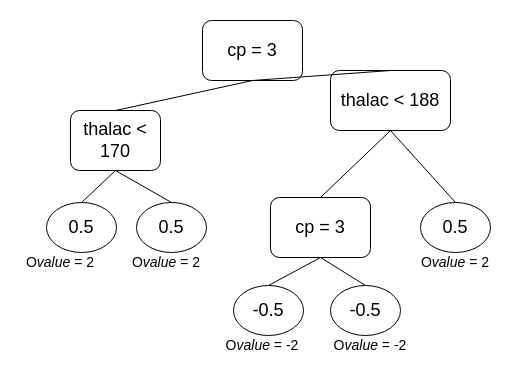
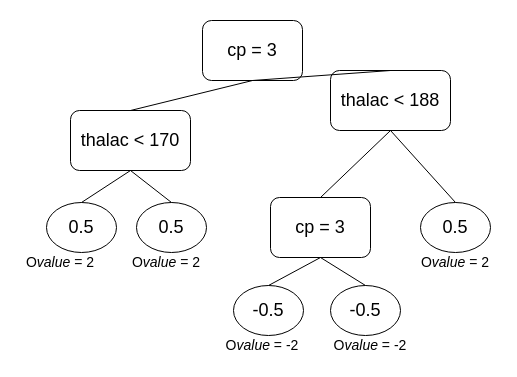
  <mxCell id="0" />
  <mxCell id="1" parent="0" />
  <mxCell id="2" value="&lt;font style=&quot;font-size: 18px&quot;&gt;cp = 3&lt;/font&gt;" style="rounded=1;whiteSpace=wrap;html=1;" vertex="1" parent="1"><mxGeometry x="202" y="20" width="100" height="60" as="geometry" /></mxCell>
- <mxCell id="3" value="&lt;font style=&quot;font-size: 18px&quot;&gt;thalac &amp;lt; 170&lt;/font&gt;" style="rounded=1;whiteSpace=wrap;html=1;" vertex="1" parent="1"><mxGeometry x="70" y="110" width="90" height="60" as="geometry" /></mxCell>
+ <mxCell id="3" value="&lt;font style=&quot;font-size: 18px&quot;&gt;thalac &amp;lt; 170&lt;/font&gt;" style="rounded=1;whiteSpace=wrap;html=1;" vertex="1" parent="1"><mxGeometry x="70" y="110" width="120" height="60" as="geometry" /></mxCell>
  <mxCell id="4" value="&lt;font style=&quot;font-size: 18px&quot;&gt;0.5&lt;/font&gt;" style="ellipse;whiteSpace=wrap;html=1;" vertex="1" parent="1"><mxGeometry x="46" y="202" width="70" height="50" as="geometry" /></mxCell>
  <mxCell id="5" value="&lt;font style=&quot;font-size: 18px&quot;&gt;0.5&lt;/font&gt;" style="ellipse;whiteSpace=wrap;html=1;" vertex="1" parent="1"><mxGeometry x="136" y="202" width="70" height="50" as="geometry" /></mxCell>
  <mxCell id="6" value="" style="endArrow=none;html=1;exitX=0.5;exitY=0;exitDx=0;exitDy=0;entryX=0.5;entryY=1;entryDx=0;entryDy=0;" edge="1" parent="1" source="3" target="2"><mxGeometry width="50" height="50" relative="1" as="geometry"><mxPoint x="300" y="165" as="sourcePoint" /><mxPoint x="350" y="115" as="targetPoint" /></mxGeometry></mxCell>
  <mxCell id="7" value="" style="endArrow=none;html=1;exitX=0.5;exitY=0;exitDx=0;exitDy=0;entryX=0.5;entryY=1;entryDx=0;entryDy=0;" edge="1" parent="1" source="4" target="3"><mxGeometry width="50" height="50" relative="1" as="geometry"><mxPoint x="240" y="125" as="sourcePoint" /><mxPoint x="290" y="75" as="targetPoint" /></mxGeometry></mxCell>
  <mxCell id="8" value="" style="endArrow=none;html=1;exitX=0.5;exitY=0;exitDx=0;exitDy=0;entryX=0.5;entryY=1;entryDx=0;entryDy=0;" edge="1" parent="1" source="5" target="3"><mxGeometry width="50" height="50" relative="1" as="geometry"><mxPoint x="240" y="125" as="sourcePoint" /><mxPoint x="290" y="75" as="targetPoint" /></mxGeometry></mxCell>
  <mxCell id="9" value="&lt;font style=&quot;font-size: 18px&quot;&gt;thalac &amp;lt; 188&lt;/font&gt;" style="rounded=1;whiteSpace=wrap;html=1;" vertex="1" parent="1"><mxGeometry x="330" y="70" width="120" height="60" as="geometry" /></mxCell>
  <mxCell id="10" value="&lt;font style=&quot;font-size: 18px&quot;&gt;0.5&lt;/font&gt;" style="ellipse;whiteSpace=wrap;html=1;" vertex="1" parent="1"><mxGeometry x="420" y="202" width="70" height="50" as="geometry" /></mxCell>
  <mxCell id="11" value="" style="endArrow=none;html=1;exitX=0.5;exitY=0;exitDx=0;exitDy=0;entryX=0.5;entryY=1;entryDx=0;entryDy=0;" edge="1" parent="1" source="10" target="9"><mxGeometry width="50" height="50" relative="1" as="geometry"><mxPoint x="240" y="165" as="sourcePoint" /><mxPoint x="370" y="165" as="targetPoint" /></mxGeometry></mxCell>
  <mxCell id="12" value="" style="endArrow=none;html=1;exitX=0.5;exitY=1;exitDx=0;exitDy=0;entryX=0.5;entryY=0;entryDx=0;entryDy=0;" edge="1" parent="1" source="2" target="9"><mxGeometry width="50" height="50" relative="1" as="geometry"><mxPoint x="340" y="165" as="sourcePoint" /><mxPoint x="390" y="115" as="targetPoint" /></mxGeometry></mxCell>
  <mxCell id="13" value="&lt;font style=&quot;font-size: 18px&quot;&gt;cp = 3&lt;/font&gt;" style="rounded=1;whiteSpace=wrap;html=1;" vertex="1" parent="1"><mxGeometry x="270" y="197" width="100" height="60" as="geometry" /></mxCell>
  <mxCell id="14" value="&lt;font style=&quot;font-size: 18px&quot;&gt;-0.5&lt;/font&gt;" style="ellipse;whiteSpace=wrap;html=1;" vertex="1" parent="1"><mxGeometry x="233" y="285" width="70" height="50" as="geometry" /></mxCell>
  <mxCell id="15" value="&lt;font style=&quot;font-size: 18px&quot;&gt;-0.5&lt;/font&gt;" style="ellipse;whiteSpace=wrap;html=1;" vertex="1" parent="1"><mxGeometry x="330" y="285" width="70" height="50" as="geometry" /></mxCell>
  <mxCell id="16" value="" style="endArrow=none;html=1;exitX=0.5;exitY=0;exitDx=0;exitDy=0;entryX=0.5;entryY=1;entryDx=0;entryDy=0;" edge="1" parent="1" source="13" target="9"><mxGeometry width="50" height="50" relative="1" as="geometry"><mxPoint x="340" y="215" as="sourcePoint" /><mxPoint x="390" y="165" as="targetPoint" /></mxGeometry></mxCell>
  <mxCell id="17" value="" style="endArrow=none;html=1;exitX=0.5;exitY=1;exitDx=0;exitDy=0;entryX=0.5;entryY=0;entryDx=0;entryDy=0;" edge="1" parent="1" source="13" target="14"><mxGeometry width="50" height="50" relative="1" as="geometry"><mxPoint x="320" y="345" as="sourcePoint" /><mxPoint x="370" y="295" as="targetPoint" /></mxGeometry></mxCell>
  <mxCell id="18" value="" style="endArrow=none;html=1;exitX=0.5;exitY=1;exitDx=0;exitDy=0;entryX=0.5;entryY=0;entryDx=0;entryDy=0;" edge="1" parent="1" source="13" target="15"><mxGeometry width="50" height="50" relative="1" as="geometry"><mxPoint x="320" y="345" as="sourcePoint" /><mxPoint x="370" y="295" as="targetPoint" /></mxGeometry></mxCell>
  <mxCell id="19" value="&lt;font style=&quot;font-size: 14px&quot;&gt;O&lt;/font&gt;&lt;font&gt;&lt;i style=&quot;font-size: 14px&quot;&gt;value&lt;/i&gt;&lt;font style=&quot;font-style: italic ; font-size: 14px&quot;&gt;&amp;nbsp;&lt;/font&gt;&lt;font style=&quot;font-size: 14px&quot;&gt;= 2&lt;/font&gt;&lt;/font&gt;" style="text;html=1;strokeColor=none;fillColor=none;align=center;verticalAlign=middle;whiteSpace=wrap;rounded=0;" vertex="1" parent="1"><mxGeometry x="126" y="252" width="80" height="20" as="geometry" /></mxCell>
  <mxCell id="20" value="&lt;font style=&quot;font-size: 14px&quot;&gt;O&lt;/font&gt;&lt;font&gt;&lt;i style=&quot;font-size: 14px&quot;&gt;value&lt;/i&gt;&lt;font style=&quot;font-style: italic ; font-size: 14px&quot;&gt;&amp;nbsp;&lt;/font&gt;&lt;font style=&quot;font-size: 14px&quot;&gt;= 2&lt;/font&gt;&lt;/font&gt;" style="text;html=1;strokeColor=none;fillColor=none;align=center;verticalAlign=middle;whiteSpace=wrap;rounded=0;" vertex="1" parent="1"><mxGeometry x="20" y="252" width="80" height="20" as="geometry" /></mxCell>
  <mxCell id="21" value="&lt;font style=&quot;font-size: 14px&quot;&gt;O&lt;/font&gt;&lt;font&gt;&lt;i style=&quot;font-size: 14px&quot;&gt;value&lt;/i&gt;&lt;font style=&quot;font-style: italic ; font-size: 14px&quot;&gt;&amp;nbsp;&lt;/font&gt;&lt;font style=&quot;font-size: 14px&quot;&gt;= 2&lt;/font&gt;&lt;/font&gt;" style="text;html=1;strokeColor=none;fillColor=none;align=center;verticalAlign=middle;whiteSpace=wrap;rounded=0;" vertex="1" parent="1"><mxGeometry x="415" y="252" width="80" height="20" as="geometry" /></mxCell>
  <mxCell id="22" value="&lt;font style=&quot;font-size: 14px&quot;&gt;O&lt;/font&gt;&lt;font&gt;&lt;i style=&quot;font-size: 14px&quot;&gt;value&lt;/i&gt;&lt;font style=&quot;font-style: italic ; font-size: 14px&quot;&gt;&amp;nbsp;&lt;/font&gt;&lt;font style=&quot;font-size: 14px&quot;&gt;= -2&lt;/font&gt;&lt;/font&gt;" style="text;html=1;strokeColor=none;fillColor=none;align=center;verticalAlign=middle;whiteSpace=wrap;rounded=0;" vertex="1" parent="1"><mxGeometry x="222" y="335" width="80" height="20" as="geometry" /></mxCell>
  <mxCell id="23" value="&lt;font style=&quot;font-size: 14px&quot;&gt;O&lt;/font&gt;&lt;font&gt;&lt;i style=&quot;font-size: 14px&quot;&gt;value&lt;/i&gt;&lt;font style=&quot;font-style: italic ; font-size: 14px&quot;&gt;&amp;nbsp;&lt;/font&gt;&lt;font style=&quot;font-size: 14px&quot;&gt;= -2&lt;/font&gt;&lt;/font&gt;" style="text;html=1;strokeColor=none;fillColor=none;align=center;verticalAlign=middle;whiteSpace=wrap;rounded=0;" vertex="1" parent="1"><mxGeometry x="330" y="335" width="80" height="20" as="geometry" /></mxCell>
